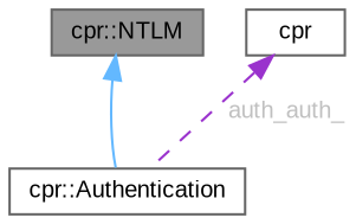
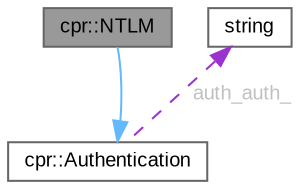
  digraph {
    fontname="Liberation Sans"
    node [color=gray40 fillcolor=white fontname="Liberation Sans" fontsize=10 shape=box style=filled]
    edge [dir=back fontname="Liberation Sans" fontsize=10 labelfontname=Helvetica labelfontsize=10]
    n1 [fillcolor=grey60 fontcolor=black height=0.2 label="cpr::NTLM" width=0.4]
    n2 [height=0.2 label="cpr::Authentication" width=0.4]
-   n3 [height=0.2 label=cpr width=0.4]
-   n1 -> n2 [color=steelblue1 style=solid]
+   n3 [height=0.2 label=string width=0.4]
+   n2 -> n1 [color=steelblue1 style=solid]
    n3 -> n2 [color=darkorchid3 fontcolor=grey label=" auth_auth_" style=dashed]
  }
